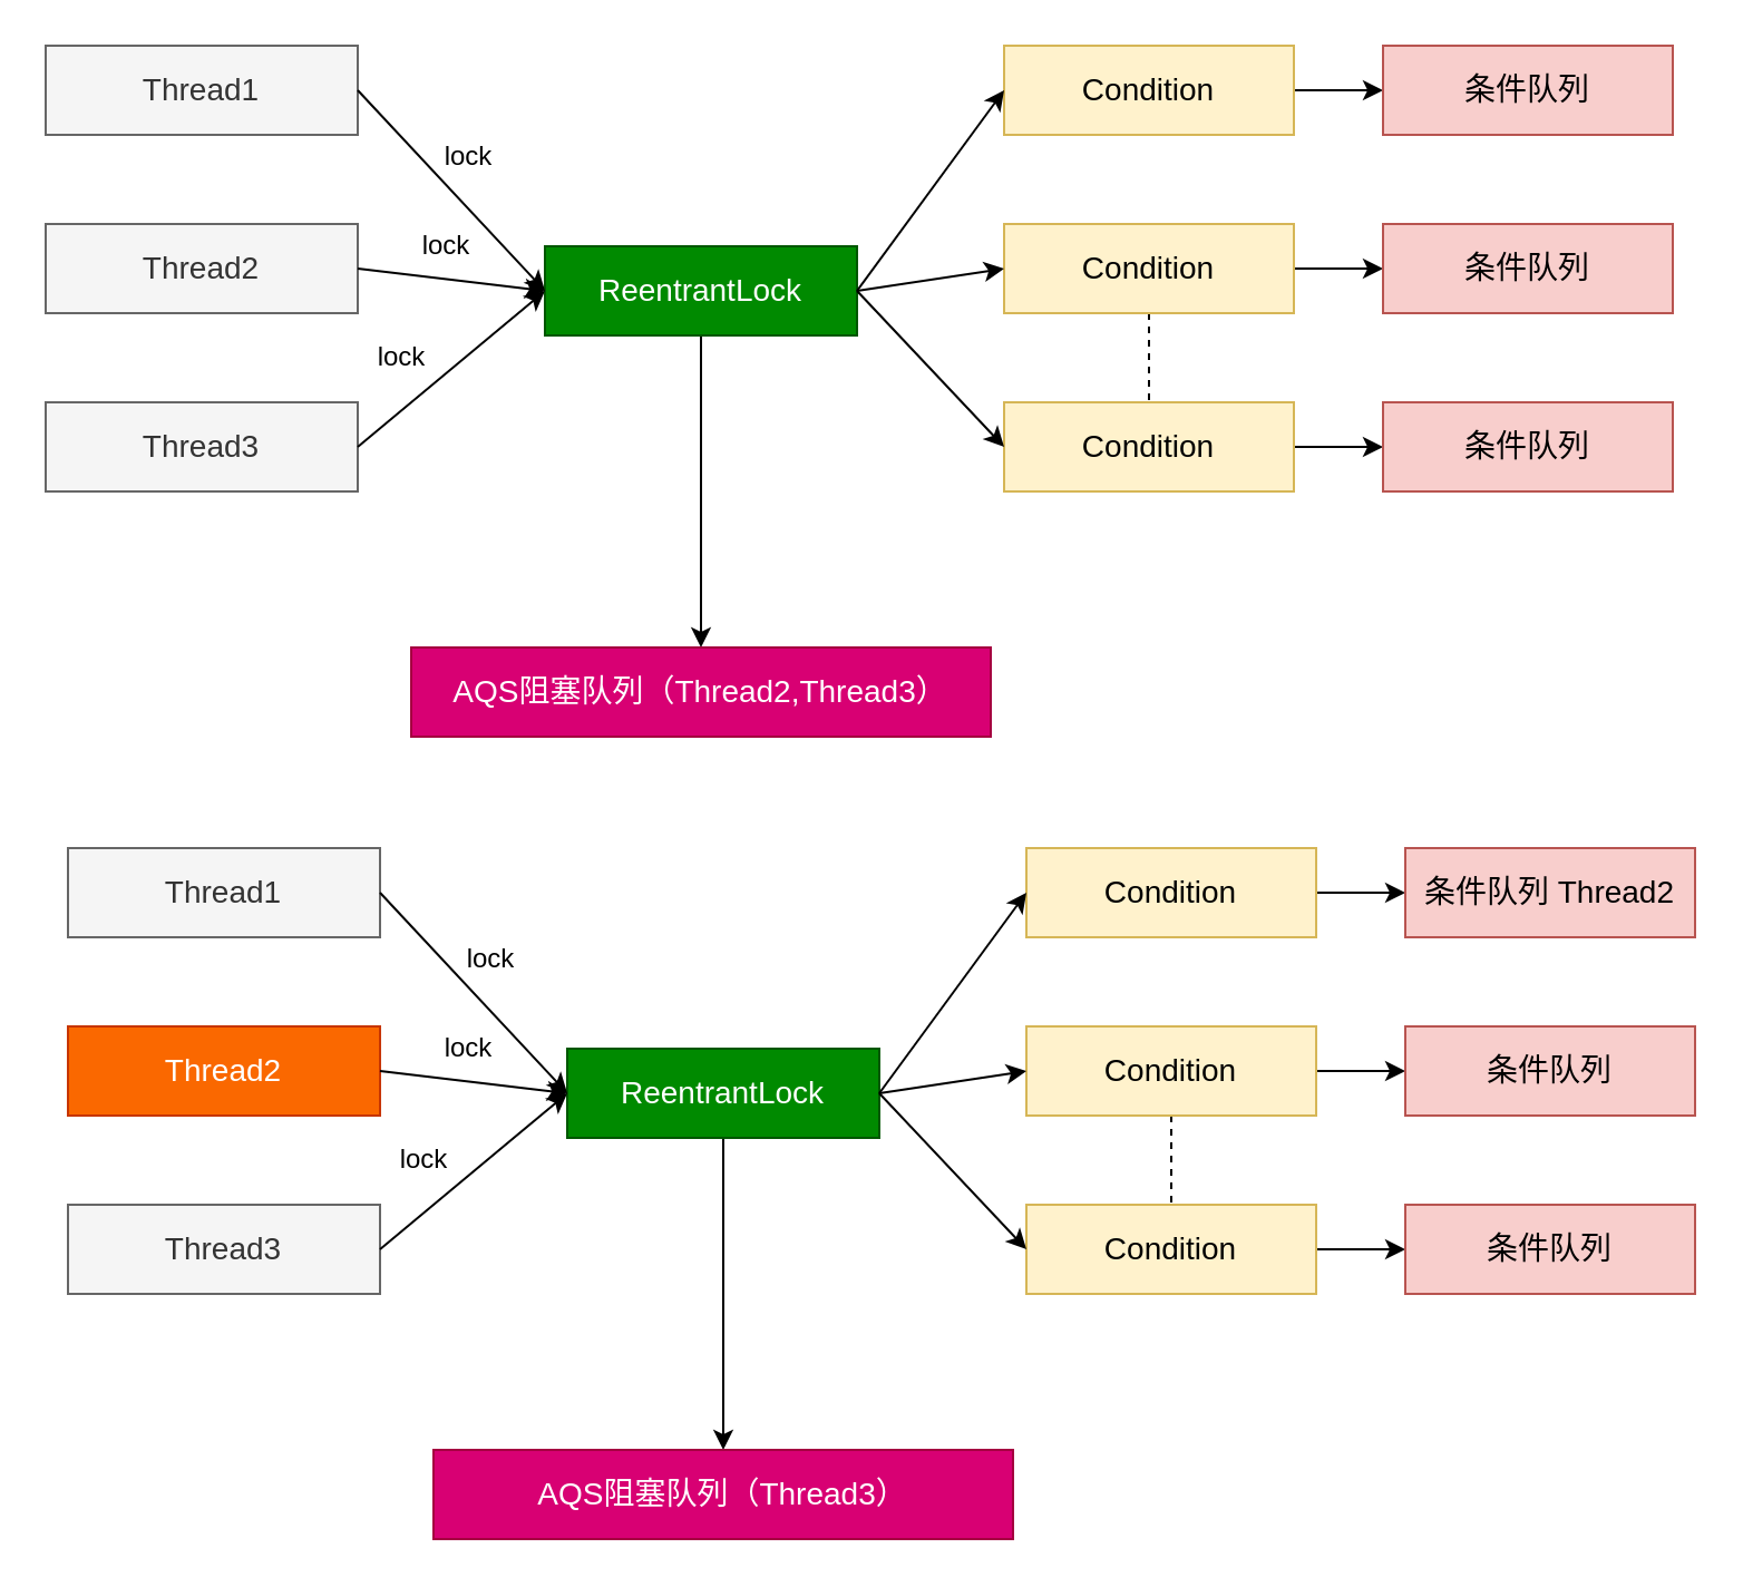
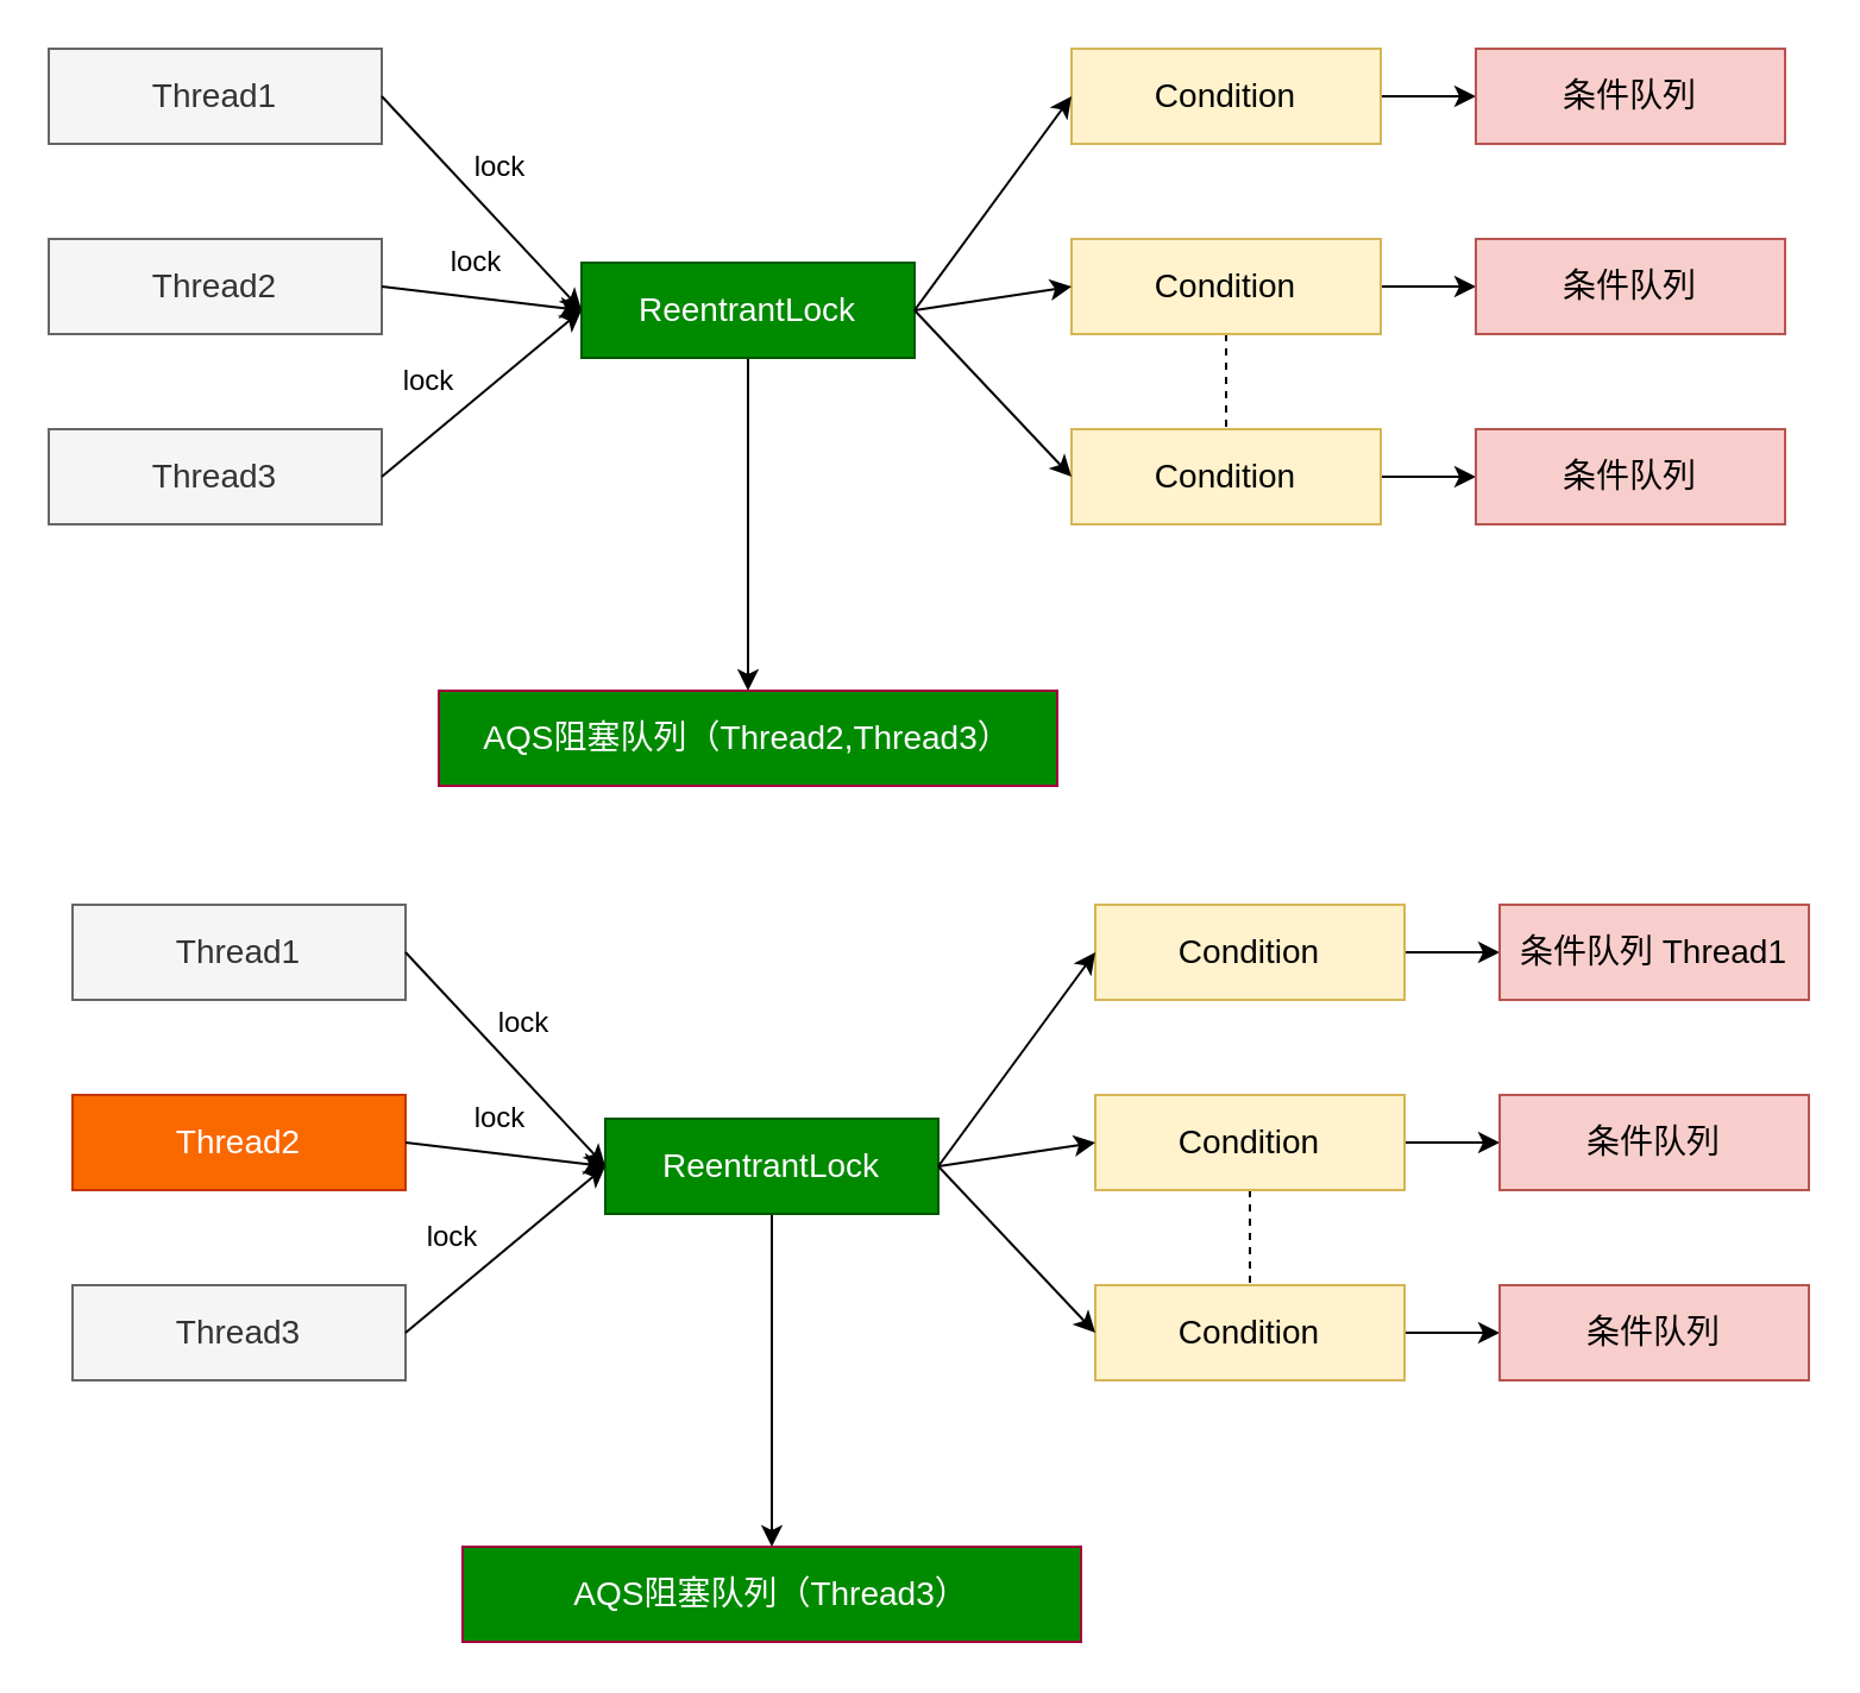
  <mxCell id="0" />
  <mxCell id="1" parent="0" />
  <mxCell id="2" style="edgeStyle=orthogonalEdgeStyle;rounded=0;orthogonalLoop=1;jettySize=auto;html=1;entryX=0.5;entryY=0;entryDx=0;entryDy=0;endArrow=classic;endFill=1;" edge="1" parent="1" source="3" target="11"><mxGeometry relative="1" as="geometry" /></mxCell>
  <mxCell id="3" value="&lt;font style=&quot;font-size: 14px&quot;&gt;ReentrantLock&lt;/font&gt;" style="rounded=0;whiteSpace=wrap;html=1;fillColor=#008a00;strokeColor=#005700;fontColor=#ffffff;" vertex="1" parent="1"><mxGeometry x="244" y="110" width="140" height="40" as="geometry" /></mxCell>
  <mxCell id="4" value="" style="edgeStyle=orthogonalEdgeStyle;rounded=0;orthogonalLoop=1;jettySize=auto;html=1;endArrow=classic;endFill=1;" edge="1" parent="1" source="5" target="24"><mxGeometry relative="1" as="geometry" /></mxCell>
  <mxCell id="5" value="&lt;font style=&quot;font-size: 14px&quot;&gt;Condition&lt;/font&gt;" style="rounded=0;whiteSpace=wrap;html=1;fillColor=#fff2cc;strokeColor=#d6b656;" vertex="1" parent="1"><mxGeometry x="450" y="20" width="130" height="40" as="geometry" /></mxCell>
  <mxCell id="6" value="" style="edgeStyle=orthogonalEdgeStyle;rounded=0;orthogonalLoop=1;jettySize=auto;html=1;endArrow=none;endFill=0;dashed=1;" edge="1" parent="1" source="8" target="10"><mxGeometry relative="1" as="geometry" /></mxCell>
  <mxCell id="7" value="" style="edgeStyle=orthogonalEdgeStyle;rounded=0;orthogonalLoop=1;jettySize=auto;html=1;endArrow=classic;endFill=1;" edge="1" parent="1" source="8" target="25"><mxGeometry relative="1" as="geometry" /></mxCell>
  <mxCell id="8" value="&lt;font style=&quot;font-size: 14px&quot;&gt;Condition&lt;/font&gt;" style="rounded=0;whiteSpace=wrap;html=1;fillColor=#fff2cc;strokeColor=#d6b656;" vertex="1" parent="1"><mxGeometry x="450" y="100" width="130" height="40" as="geometry" /></mxCell>
  <mxCell id="9" value="" style="edgeStyle=orthogonalEdgeStyle;rounded=0;orthogonalLoop=1;jettySize=auto;html=1;endArrow=classic;endFill=1;" edge="1" parent="1" source="10" target="26"><mxGeometry relative="1" as="geometry" /></mxCell>
  <mxCell id="10" value="&lt;font style=&quot;font-size: 14px&quot;&gt;Condition&lt;/font&gt;" style="rounded=0;whiteSpace=wrap;html=1;fillColor=#fff2cc;strokeColor=#d6b656;" vertex="1" parent="1"><mxGeometry x="450" y="180" width="130" height="40" as="geometry" /></mxCell>
- <mxCell id="11" value="&lt;font style=&quot;font-size: 14px&quot;&gt;AQS阻塞队列（Thread2,Thread3）&lt;/font&gt;" style="rounded=0;whiteSpace=wrap;html=1;fillColor=#d80073;strokeColor=#A50040;fontColor=#ffffff;" vertex="1" parent="1"><mxGeometry x="184" y="290" width="260" height="40" as="geometry" /></mxCell>
+ <mxCell id="11" value="&lt;font style=&quot;font-size: 14px&quot;&gt;AQS阻塞队列（Thread2,Thread3）&lt;/font&gt;" style="rounded=0;whiteSpace=wrap;html=1;fillColor=#008a00;strokeColor=#A50040;fontColor=#ffffff;" vertex="1" parent="1"><mxGeometry x="184" y="290" width="260" height="40" as="geometry" /></mxCell>
  <mxCell id="12" value="&lt;font style=&quot;font-size: 14px&quot;&gt;Thread1&lt;/font&gt;" style="rounded=0;whiteSpace=wrap;html=1;fillColor=#f5f5f5;strokeColor=#666666;fontColor=#333333;" vertex="1" parent="1"><mxGeometry x="20" y="20" width="140" height="40" as="geometry" /></mxCell>
  <mxCell id="13" value="&lt;font style=&quot;font-size: 14px&quot;&gt;Thread2&lt;/font&gt;" style="rounded=0;whiteSpace=wrap;html=1;fillColor=#f5f5f5;strokeColor=#666666;fontColor=#333333;" vertex="1" parent="1"><mxGeometry x="20" y="100" width="140" height="40" as="geometry" /></mxCell>
  <mxCell id="14" value="&lt;font style=&quot;font-size: 14px&quot;&gt;Thread3&lt;/font&gt;" style="rounded=0;whiteSpace=wrap;html=1;fillColor=#f5f5f5;strokeColor=#666666;fontColor=#333333;" vertex="1" parent="1"><mxGeometry x="20" y="180" width="140" height="40" as="geometry" /></mxCell>
  <mxCell id="15" value="" style="endArrow=classic;html=1;exitX=1;exitY=0.5;exitDx=0;exitDy=0;entryX=0;entryY=0.5;entryDx=0;entryDy=0;" edge="1" parent="1" source="12" target="3"><mxGeometry width="50" height="50" relative="1" as="geometry"><mxPoint x="240" y="60" as="sourcePoint" /><mxPoint x="290" y="10" as="targetPoint" /></mxGeometry></mxCell>
  <mxCell id="16" value="" style="endArrow=classic;html=1;exitX=1;exitY=0.5;exitDx=0;exitDy=0;entryX=0;entryY=0.5;entryDx=0;entryDy=0;" edge="1" parent="1" source="13" target="3"><mxGeometry width="50" height="50" relative="1" as="geometry"><mxPoint x="240" y="220" as="sourcePoint" /><mxPoint x="240" y="130" as="targetPoint" /></mxGeometry></mxCell>
  <mxCell id="17" value="" style="endArrow=classic;html=1;exitX=1;exitY=0.5;exitDx=0;exitDy=0;entryX=0;entryY=0.5;entryDx=0;entryDy=0;" edge="1" parent="1" source="14" target="3"><mxGeometry width="50" height="50" relative="1" as="geometry"><mxPoint x="240" y="240" as="sourcePoint" /><mxPoint x="290" y="190" as="targetPoint" /></mxGeometry></mxCell>
  <mxCell id="18" value="" style="endArrow=classic;html=1;exitX=1;exitY=0.5;exitDx=0;exitDy=0;entryX=0;entryY=0.5;entryDx=0;entryDy=0;" edge="1" parent="1" source="3" target="5"><mxGeometry width="50" height="50" relative="1" as="geometry"><mxPoint x="360" y="50" as="sourcePoint" /><mxPoint x="410" y="0" as="targetPoint" /></mxGeometry></mxCell>
  <mxCell id="19" value="" style="endArrow=classic;html=1;exitX=1;exitY=0.5;exitDx=0;exitDy=0;entryX=0;entryY=0.5;entryDx=0;entryDy=0;" edge="1" parent="1" source="3" target="8"><mxGeometry width="50" height="50" relative="1" as="geometry"><mxPoint x="360" y="240" as="sourcePoint" /><mxPoint x="410" y="190" as="targetPoint" /></mxGeometry></mxCell>
  <mxCell id="20" value="" style="endArrow=classic;html=1;exitX=1;exitY=0.5;exitDx=0;exitDy=0;entryX=0;entryY=0.5;entryDx=0;entryDy=0;" edge="1" parent="1" source="3" target="10"><mxGeometry width="50" height="50" relative="1" as="geometry"><mxPoint x="370" y="260" as="sourcePoint" /><mxPoint x="420" y="210" as="targetPoint" /></mxGeometry></mxCell>
  <mxCell id="21" value="lock" style="text;html=1;strokeColor=none;fillColor=none;align=center;verticalAlign=middle;whiteSpace=wrap;rounded=0;" vertex="1" parent="1"><mxGeometry x="190" y="60" width="40" height="20" as="geometry" /></mxCell>
  <mxCell id="22" value="lock" style="text;html=1;strokeColor=none;fillColor=none;align=center;verticalAlign=middle;whiteSpace=wrap;rounded=0;" vertex="1" parent="1"><mxGeometry x="180" y="100" width="40" height="20" as="geometry" /></mxCell>
  <mxCell id="23" value="lock" style="text;html=1;strokeColor=none;fillColor=none;align=center;verticalAlign=middle;whiteSpace=wrap;rounded=0;" vertex="1" parent="1"><mxGeometry x="160" y="150" width="40" height="20" as="geometry" /></mxCell>
  <mxCell id="24" value="&lt;span style=&quot;font-size: 14px&quot;&gt;条件队列&lt;/span&gt;" style="rounded=0;whiteSpace=wrap;html=1;fillColor=#f8cecc;strokeColor=#b85450;" vertex="1" parent="1"><mxGeometry x="620" y="20" width="130" height="40" as="geometry" /></mxCell>
  <mxCell id="25" value="&lt;font style=&quot;font-size: 14px&quot;&gt;条件队列&lt;/font&gt;" style="rounded=0;whiteSpace=wrap;html=1;fillColor=#f8cecc;strokeColor=#b85450;" vertex="1" parent="1"><mxGeometry x="620" y="100" width="130" height="40" as="geometry" /></mxCell>
  <mxCell id="26" value="&lt;font style=&quot;font-size: 14px&quot;&gt;条件队列&lt;/font&gt;" style="rounded=0;whiteSpace=wrap;html=1;fillColor=#f8cecc;strokeColor=#b85450;" vertex="1" parent="1"><mxGeometry x="620" y="180" width="130" height="40" as="geometry" /></mxCell>
  <mxCell id="27" style="edgeStyle=orthogonalEdgeStyle;rounded=0;orthogonalLoop=1;jettySize=auto;html=1;entryX=0.5;entryY=0;entryDx=0;entryDy=0;endArrow=classic;endFill=1;" edge="1" source="28" target="36" parent="1"><mxGeometry relative="1" as="geometry" /></mxCell>
  <mxCell id="28" value="&lt;font style=&quot;font-size: 14px&quot;&gt;ReentrantLock&lt;/font&gt;" style="rounded=0;whiteSpace=wrap;html=1;fillColor=#008a00;strokeColor=#005700;fontColor=#ffffff;" vertex="1" parent="1"><mxGeometry x="254" y="470" width="140" height="40" as="geometry" /></mxCell>
  <mxCell id="29" value="" style="edgeStyle=orthogonalEdgeStyle;rounded=0;orthogonalLoop=1;jettySize=auto;html=1;endArrow=classic;endFill=1;" edge="1" source="30" target="49" parent="1"><mxGeometry relative="1" as="geometry" /></mxCell>
  <mxCell id="30" value="&lt;font style=&quot;font-size: 14px&quot;&gt;Condition&lt;/font&gt;" style="rounded=0;whiteSpace=wrap;html=1;fillColor=#fff2cc;strokeColor=#d6b656;" vertex="1" parent="1"><mxGeometry x="460" y="380" width="130" height="40" as="geometry" /></mxCell>
  <mxCell id="31" value="" style="edgeStyle=orthogonalEdgeStyle;rounded=0;orthogonalLoop=1;jettySize=auto;html=1;endArrow=none;endFill=0;dashed=1;" edge="1" source="33" target="35" parent="1"><mxGeometry relative="1" as="geometry" /></mxCell>
  <mxCell id="32" value="" style="edgeStyle=orthogonalEdgeStyle;rounded=0;orthogonalLoop=1;jettySize=auto;html=1;endArrow=classic;endFill=1;" edge="1" source="33" target="50" parent="1"><mxGeometry relative="1" as="geometry" /></mxCell>
  <mxCell id="33" value="&lt;font style=&quot;font-size: 14px&quot;&gt;Condition&lt;/font&gt;" style="rounded=0;whiteSpace=wrap;html=1;fillColor=#fff2cc;strokeColor=#d6b656;" vertex="1" parent="1"><mxGeometry x="460" y="460" width="130" height="40" as="geometry" /></mxCell>
  <mxCell id="34" value="" style="edgeStyle=orthogonalEdgeStyle;rounded=0;orthogonalLoop=1;jettySize=auto;html=1;endArrow=classic;endFill=1;" edge="1" source="35" target="51" parent="1"><mxGeometry relative="1" as="geometry" /></mxCell>
  <mxCell id="35" value="&lt;font style=&quot;font-size: 14px&quot;&gt;Condition&lt;/font&gt;" style="rounded=0;whiteSpace=wrap;html=1;fillColor=#fff2cc;strokeColor=#d6b656;" vertex="1" parent="1"><mxGeometry x="460" y="540" width="130" height="40" as="geometry" /></mxCell>
- <mxCell id="36" value="&lt;font style=&quot;font-size: 14px&quot;&gt;AQS阻塞队列（Thread3）&lt;/font&gt;" style="rounded=0;whiteSpace=wrap;html=1;fillColor=#d80073;strokeColor=#A50040;fontColor=#ffffff;" vertex="1" parent="1"><mxGeometry x="194" y="650" width="260" height="40" as="geometry" /></mxCell>
+ <mxCell id="36" value="&lt;font style=&quot;font-size: 14px&quot;&gt;AQS阻塞队列（Thread3）&lt;/font&gt;" style="rounded=0;whiteSpace=wrap;html=1;fillColor=#008a00;strokeColor=#A50040;fontColor=#ffffff;" vertex="1" parent="1"><mxGeometry x="194" y="650" width="260" height="40" as="geometry" /></mxCell>
  <mxCell id="37" value="&lt;font style=&quot;font-size: 14px&quot;&gt;Thread1&lt;/font&gt;" style="rounded=0;whiteSpace=wrap;html=1;fillColor=#f5f5f5;strokeColor=#666666;fontColor=#333333;" vertex="1" parent="1"><mxGeometry x="30" y="380" width="140" height="40" as="geometry" /></mxCell>
  <mxCell id="38" value="&lt;font style=&quot;font-size: 14px&quot;&gt;Thread2&lt;/font&gt;" style="rounded=0;whiteSpace=wrap;html=1;fillColor=#fa6800;strokeColor=#C73500;fontColor=#ffffff;" vertex="1" parent="1"><mxGeometry x="30" y="460" width="140" height="40" as="geometry" /></mxCell>
  <mxCell id="39" value="&lt;font style=&quot;font-size: 14px&quot;&gt;Thread3&lt;/font&gt;" style="rounded=0;whiteSpace=wrap;html=1;fillColor=#f5f5f5;strokeColor=#666666;fontColor=#333333;" vertex="1" parent="1"><mxGeometry x="30" y="540" width="140" height="40" as="geometry" /></mxCell>
  <mxCell id="40" value="" style="endArrow=classic;html=1;exitX=1;exitY=0.5;exitDx=0;exitDy=0;entryX=0;entryY=0.5;entryDx=0;entryDy=0;" edge="1" source="37" target="28" parent="1"><mxGeometry width="50" height="50" relative="1" as="geometry"><mxPoint x="250" y="420" as="sourcePoint" /><mxPoint x="300" y="370" as="targetPoint" /></mxGeometry></mxCell>
  <mxCell id="41" value="" style="endArrow=classic;html=1;exitX=1;exitY=0.5;exitDx=0;exitDy=0;entryX=0;entryY=0.5;entryDx=0;entryDy=0;" edge="1" source="38" target="28" parent="1"><mxGeometry width="50" height="50" relative="1" as="geometry"><mxPoint x="250" y="580" as="sourcePoint" /><mxPoint x="250" y="490" as="targetPoint" /></mxGeometry></mxCell>
  <mxCell id="42" value="" style="endArrow=classic;html=1;exitX=1;exitY=0.5;exitDx=0;exitDy=0;entryX=0;entryY=0.5;entryDx=0;entryDy=0;" edge="1" source="39" target="28" parent="1"><mxGeometry width="50" height="50" relative="1" as="geometry"><mxPoint x="250" y="600" as="sourcePoint" /><mxPoint x="300" y="550" as="targetPoint" /></mxGeometry></mxCell>
  <mxCell id="43" value="" style="endArrow=classic;html=1;exitX=1;exitY=0.5;exitDx=0;exitDy=0;entryX=0;entryY=0.5;entryDx=0;entryDy=0;" edge="1" source="28" target="30" parent="1"><mxGeometry width="50" height="50" relative="1" as="geometry"><mxPoint x="370" y="410" as="sourcePoint" /><mxPoint x="420" y="360" as="targetPoint" /></mxGeometry></mxCell>
  <mxCell id="44" value="" style="endArrow=classic;html=1;exitX=1;exitY=0.5;exitDx=0;exitDy=0;entryX=0;entryY=0.5;entryDx=0;entryDy=0;" edge="1" source="28" target="33" parent="1"><mxGeometry width="50" height="50" relative="1" as="geometry"><mxPoint x="370" y="600" as="sourcePoint" /><mxPoint x="420" y="550" as="targetPoint" /></mxGeometry></mxCell>
  <mxCell id="45" value="" style="endArrow=classic;html=1;exitX=1;exitY=0.5;exitDx=0;exitDy=0;entryX=0;entryY=0.5;entryDx=0;entryDy=0;" edge="1" source="28" target="35" parent="1"><mxGeometry width="50" height="50" relative="1" as="geometry"><mxPoint x="380" y="620" as="sourcePoint" /><mxPoint x="430" y="570" as="targetPoint" /></mxGeometry></mxCell>
  <mxCell id="46" value="lock" style="text;html=1;strokeColor=none;fillColor=none;align=center;verticalAlign=middle;whiteSpace=wrap;rounded=0;" vertex="1" parent="1"><mxGeometry x="200" y="420" width="40" height="20" as="geometry" /></mxCell>
  <mxCell id="47" value="lock" style="text;html=1;strokeColor=none;fillColor=none;align=center;verticalAlign=middle;whiteSpace=wrap;rounded=0;" vertex="1" parent="1"><mxGeometry x="190" y="460" width="40" height="20" as="geometry" /></mxCell>
  <mxCell id="48" value="lock" style="text;html=1;strokeColor=none;fillColor=none;align=center;verticalAlign=middle;whiteSpace=wrap;rounded=0;" vertex="1" parent="1"><mxGeometry x="170" y="510" width="40" height="20" as="geometry" /></mxCell>
- <mxCell id="49" value="&lt;span style=&quot;font-size: 14px&quot;&gt;条件队列 Thread2&lt;/span&gt;" style="rounded=0;whiteSpace=wrap;html=1;fillColor=#f8cecc;strokeColor=#b85450;" vertex="1" parent="1"><mxGeometry x="630" y="380" width="130" height="40" as="geometry" /></mxCell>
+ <mxCell id="49" value="&lt;span style=&quot;font-size: 14px&quot;&gt;条件队列 Thread1&lt;/span&gt;" style="rounded=0;whiteSpace=wrap;html=1;fillColor=#f8cecc;strokeColor=#b85450;" vertex="1" parent="1"><mxGeometry x="630" y="380" width="130" height="40" as="geometry" /></mxCell>
  <mxCell id="50" value="&lt;font style=&quot;font-size: 14px&quot;&gt;条件队列&lt;/font&gt;" style="rounded=0;whiteSpace=wrap;html=1;fillColor=#f8cecc;strokeColor=#b85450;" vertex="1" parent="1"><mxGeometry x="630" y="460" width="130" height="40" as="geometry" /></mxCell>
  <mxCell id="51" value="&lt;font style=&quot;font-size: 14px&quot;&gt;条件队列&lt;/font&gt;" style="rounded=0;whiteSpace=wrap;html=1;fillColor=#f8cecc;strokeColor=#b85450;" vertex="1" parent="1"><mxGeometry x="630" y="540" width="130" height="40" as="geometry" /></mxCell>
